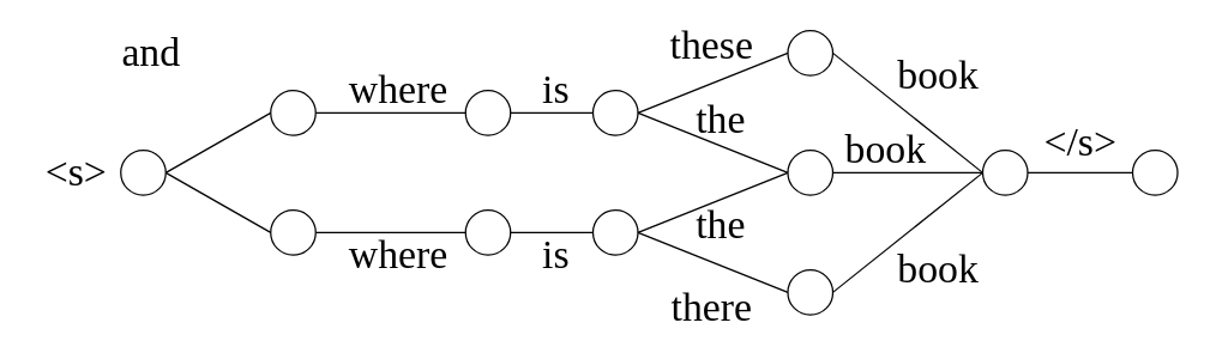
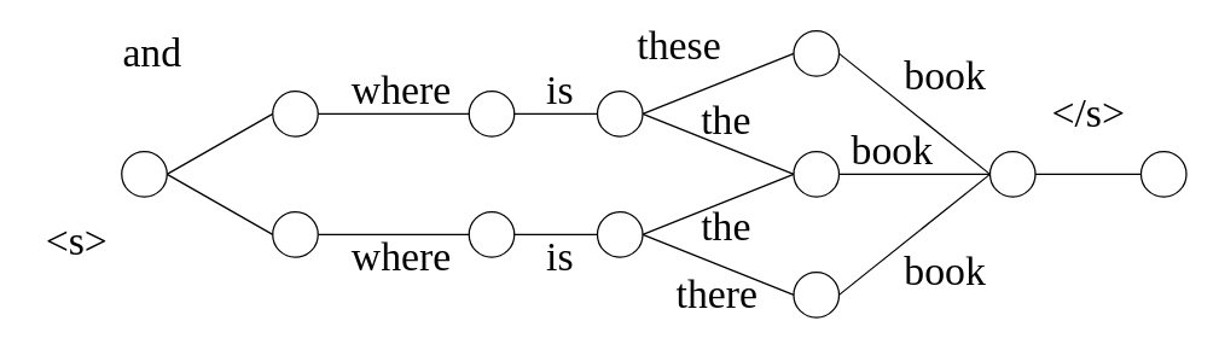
  <mxCell id="0" />
  <mxCell id="1" parent="0" />
  <mxCell id="2" style="rounded=0;orthogonalLoop=1;jettySize=auto;html=1;exitX=1;exitY=0.5;exitDx=0;exitDy=0;entryX=0;entryY=0.5;entryDx=0;entryDy=0;endArrow=none;endFill=0;fontColor=#000000;strokeColor=#000000;fillColor=#e51400;" parent="1" source="4" target="7" edge="1"><mxGeometry relative="1" as="geometry" /></mxCell>
  <mxCell id="3" style="edgeStyle=none;rounded=0;orthogonalLoop=1;jettySize=auto;html=1;exitX=1;exitY=0.5;exitDx=0;exitDy=0;entryX=0;entryY=0.5;entryDx=0;entryDy=0;endArrow=none;endFill=0;fontColor=#000000;strokeColor=#000000;fillColor=#e51400;" parent="1" source="24" target="10" edge="1"><mxGeometry relative="1" as="geometry" /></mxCell>
  <mxCell id="4" value="" style="ellipse;whiteSpace=wrap;html=1;aspect=fixed;fillColor=none;" parent="1" vertex="1"><mxGeometry x="310" y="60" width="30" height="30" as="geometry" /></mxCell>
  <mxCell id="5" style="edgeStyle=none;rounded=0;orthogonalLoop=1;jettySize=auto;html=1;exitX=1;exitY=0.5;exitDx=0;exitDy=0;entryX=0;entryY=0.5;entryDx=0;entryDy=0;endArrow=none;endFill=0;" parent="1" source="7" target="12" edge="1"><mxGeometry relative="1" as="geometry" /></mxCell>
  <mxCell id="6" style="edgeStyle=none;rounded=0;orthogonalLoop=1;jettySize=auto;html=1;exitX=1;exitY=0.5;exitDx=0;exitDy=0;entryX=0;entryY=0.5;entryDx=0;entryDy=0;endArrow=none;endFill=0;strokeColor=#000000;fillColor=#e51400;" parent="1" source="7" target="14" edge="1"><mxGeometry relative="1" as="geometry" /></mxCell>
  <mxCell id="7" value="" style="ellipse;whiteSpace=wrap;html=1;aspect=fixed;fillColor=none;fontColor=#000000;" parent="1" vertex="1"><mxGeometry x="395" y="60" width="30" height="30" as="geometry" /></mxCell>
  <mxCell id="8" style="edgeStyle=none;rounded=0;orthogonalLoop=1;jettySize=auto;html=1;exitX=1;exitY=0.5;exitDx=0;exitDy=0;endArrow=none;endFill=0;entryX=0;entryY=0.5;entryDx=0;entryDy=0;strokeColor=#000000;fillColor=#e51400;" parent="1" source="10" target="14" edge="1"><mxGeometry relative="1" as="geometry"><mxPoint x="595" y="140" as="targetPoint" /></mxGeometry></mxCell>
  <mxCell id="9" style="edgeStyle=none;rounded=0;orthogonalLoop=1;jettySize=auto;html=1;exitX=1;exitY=0.5;exitDx=0;exitDy=0;entryX=0;entryY=0.5;entryDx=0;entryDy=0;endArrow=none;endFill=0;" parent="1" source="10" target="16" edge="1"><mxGeometry relative="1" as="geometry" /></mxCell>
  <mxCell id="10" value="" style="ellipse;whiteSpace=wrap;html=1;aspect=fixed;fillColor=none;fontColor=#000000;" parent="1" vertex="1"><mxGeometry x="395" y="140" width="30" height="30" as="geometry" /></mxCell>
  <mxCell id="11" style="edgeStyle=none;rounded=0;orthogonalLoop=1;jettySize=auto;html=1;exitX=1;exitY=0.5;exitDx=0;exitDy=0;entryX=0;entryY=0.5;entryDx=0;entryDy=0;fontSize=18;endArrow=none;endFill=0;" parent="1" source="12" target="21" edge="1"><mxGeometry relative="1" as="geometry" /></mxCell>
  <mxCell id="12" value="" style="ellipse;whiteSpace=wrap;html=1;aspect=fixed;" parent="1" vertex="1"><mxGeometry x="525" y="20" width="30" height="30" as="geometry" /></mxCell>
  <mxCell id="13" style="edgeStyle=none;rounded=0;orthogonalLoop=1;jettySize=auto;html=1;exitX=1;exitY=0.5;exitDx=0;exitDy=0;entryX=0;entryY=0.5;entryDx=0;entryDy=0;fontSize=18;endArrow=none;endFill=0;" parent="1" source="14" target="21" edge="1"><mxGeometry relative="1" as="geometry" /></mxCell>
  <mxCell id="14" value="" style="ellipse;whiteSpace=wrap;html=1;aspect=fixed;fillColor=none;" parent="1" vertex="1"><mxGeometry x="525" y="100" width="30" height="30" as="geometry" /></mxCell>
  <mxCell id="15" style="edgeStyle=none;rounded=0;orthogonalLoop=1;jettySize=auto;html=1;exitX=1;exitY=0.5;exitDx=0;exitDy=0;entryX=0;entryY=0.5;entryDx=0;entryDy=0;fontSize=18;endArrow=none;endFill=0;" parent="1" source="16" target="21" edge="1"><mxGeometry relative="1" as="geometry"><mxPoint x="645" y="155" as="targetPoint" /></mxGeometry></mxCell>
  <mxCell id="16" value="" style="ellipse;whiteSpace=wrap;html=1;aspect=fixed;" parent="1" vertex="1"><mxGeometry x="525" y="180" width="30" height="30" as="geometry" /></mxCell>
  <mxCell id="17" style="edgeStyle=none;rounded=0;orthogonalLoop=1;jettySize=auto;html=1;exitX=1;exitY=0.5;exitDx=0;exitDy=0;entryX=0;entryY=0.5;entryDx=0;entryDy=0;fontSize=18;endArrow=none;endFill=0;" parent="1" source="19" target="4" edge="1"><mxGeometry relative="1" as="geometry" /></mxCell>
  <mxCell id="18" style="rounded=0;orthogonalLoop=1;jettySize=auto;html=1;exitX=1;exitY=0.5;exitDx=0;exitDy=0;entryX=0;entryY=0.5;entryDx=0;entryDy=0;fontFamily=Georgia;fontSize=27;endArrow=none;endFill=0;" parent="1" source="37" target="24" edge="1"><mxGeometry relative="1" as="geometry" /></mxCell>
  <mxCell id="19" value="" style="ellipse;whiteSpace=wrap;html=1;aspect=fixed;" parent="1" vertex="1"><mxGeometry x="180" y="60" width="30" height="30" as="geometry" /></mxCell>
  <mxCell id="20" style="edgeStyle=none;rounded=0;orthogonalLoop=1;jettySize=auto;html=1;exitX=1;exitY=0.5;exitDx=0;exitDy=0;entryX=0;entryY=0.5;entryDx=0;entryDy=0;fontSize=18;endArrow=none;endFill=0;" parent="1" source="21" target="22" edge="1"><mxGeometry relative="1" as="geometry" /></mxCell>
  <mxCell id="21" value="" style="ellipse;whiteSpace=wrap;html=1;aspect=fixed;" parent="1" vertex="1"><mxGeometry x="655" y="100" width="30" height="30" as="geometry" /></mxCell>
  <mxCell id="22" value="" style="ellipse;whiteSpace=wrap;html=1;aspect=fixed;" parent="1" vertex="1"><mxGeometry x="755" y="100" width="30" height="30" as="geometry" /></mxCell>
- <mxCell id="23" value="&lt;font style=&quot;font-size: 27px&quot; face=&quot;Georgia&quot;&gt;&amp;lt;s&amp;gt;&lt;/font&gt;" style="text;html=1;align=center;verticalAlign=middle;resizable=0;points=[];autosize=1;strokeColor=none;fillColor=none;" parent="1" vertex="1"><mxGeometry x="20" y="105" width="60" height="20" as="geometry" /></mxCell>
+ <mxCell id="23" value="&lt;font style=&quot;font-size: 27px&quot; face=&quot;Georgia&quot;&gt;&amp;lt;s&amp;gt;&lt;/font&gt;" style="text;html=1;align=center;verticalAlign=middle;resizable=0;points=[];autosize=1;strokeColor=none;fillColor=none;" parent="1" vertex="1"><mxGeometry x="20" y="150" width="60" height="20" as="geometry" /></mxCell>
  <mxCell id="24" value="" style="ellipse;whiteSpace=wrap;html=1;aspect=fixed;fillColor=none;" parent="1" vertex="1"><mxGeometry x="310" y="140" width="30" height="30" as="geometry" /></mxCell>
  <mxCell id="25" value="&lt;font style=&quot;font-size: 27px&quot; face=&quot;Georgia&quot;&gt;where&lt;/font&gt;" style="text;html=1;align=center;verticalAlign=middle;resizable=0;points=[];autosize=1;strokeColor=none;fillColor=none;" parent="1" vertex="1"><mxGeometry x="220" y="50" width="90" height="20" as="geometry" /></mxCell>
  <mxCell id="26" value="&lt;font style=&quot;font-size: 27px&quot; face=&quot;Georgia&quot;&gt;where&lt;/font&gt;" style="text;html=1;align=center;verticalAlign=middle;resizable=0;points=[];autosize=1;strokeColor=none;fillColor=none;" parent="1" vertex="1"><mxGeometry x="220" y="160" width="90" height="20" as="geometry" /></mxCell>
  <mxCell id="27" value="&lt;font style=&quot;font-size: 27px&quot; face=&quot;Georgia&quot;&gt;is&lt;/font&gt;" style="text;html=1;align=center;verticalAlign=middle;resizable=0;points=[];autosize=1;strokeColor=none;fillColor=none;fontColor=#000000;" parent="1" vertex="1"><mxGeometry x="350" y="50" width="40" height="20" as="geometry" /></mxCell>
  <mxCell id="28" value="&lt;font style=&quot;font-size: 27px&quot; face=&quot;Georgia&quot;&gt;is&lt;/font&gt;" style="text;html=1;align=center;verticalAlign=middle;resizable=0;points=[];autosize=1;strokeColor=none;fillColor=none;fontColor=#000000;" parent="1" vertex="1"><mxGeometry x="350" y="160" width="40" height="20" as="geometry" /></mxCell>
  <mxCell id="29" value="&lt;font style=&quot;font-size: 27px&quot; face=&quot;Georgia&quot;&gt;the&lt;/font&gt;" style="text;html=1;align=center;verticalAlign=middle;resizable=0;points=[];autosize=1;strokeColor=none;fillColor=none;fontColor=#000000;" parent="1" vertex="1"><mxGeometry x="455" y="140" width="50" height="20" as="geometry" /></mxCell>
  <mxCell id="30" value="&lt;font style=&quot;font-size: 27px&quot; face=&quot;Georgia&quot;&gt;the&lt;/font&gt;" style="text;html=1;align=center;verticalAlign=middle;resizable=0;points=[];autosize=1;strokeColor=none;fillColor=none;fontColor=#000000;" parent="1" vertex="1"><mxGeometry x="455" y="70" width="50" height="20" as="geometry" /></mxCell>
- <mxCell id="31" value="&lt;font style=&quot;font-size: 27px&quot; face=&quot;Georgia&quot;&gt;these&lt;/font&gt;" style="text;html=1;align=center;verticalAlign=middle;resizable=0;points=[];autosize=1;strokeColor=none;fillColor=none;" parent="1" vertex="1"><mxGeometry x="434" y="20" width="80" height="20" as="geometry" /></mxCell>
- <mxCell id="32" value="&lt;font style=&quot;font-size: 27px&quot; face=&quot;Georgia&quot;&gt;there&lt;/font&gt;" style="text;html=1;align=center;verticalAlign=middle;resizable=0;points=[];autosize=1;strokeColor=none;fillColor=none;fontColor=#000000;" parent="1" vertex="1"><mxGeometry x="434" y="195" width="80" height="20" as="geometry" /></mxCell>
+ <mxCell id="31" value="&lt;font style=&quot;font-size: 27px&quot; face=&quot;Georgia&quot;&gt;these&lt;/font&gt;" style="text;html=1;align=center;verticalAlign=middle;resizable=0;points=[];autosize=1;strokeColor=none;fillColor=none;" parent="1" vertex="1"><mxGeometry x="409" y="20" width="80" height="20" as="geometry" /></mxCell>
+ <mxCell id="32" value="&lt;font style=&quot;font-size: 27px&quot; face=&quot;Georgia&quot;&gt;there&lt;/font&gt;" style="text;html=1;align=center;verticalAlign=middle;resizable=0;points=[];autosize=1;strokeColor=none;fillColor=none;fontColor=#000000;" parent="1" vertex="1"><mxGeometry x="434" y="185" width="80" height="20" as="geometry" /></mxCell>
  <mxCell id="33" value="&lt;font style=&quot;font-size: 27px&quot; face=&quot;Georgia&quot;&gt;book&lt;/font&gt;" style="text;html=1;align=center;verticalAlign=middle;resizable=0;points=[];autosize=1;strokeColor=none;fillColor=none;" parent="1" vertex="1"><mxGeometry x="590" y="40" width="70" height="20" as="geometry" /></mxCell>
  <mxCell id="34" value="&lt;font style=&quot;font-size: 27px&quot; face=&quot;Georgia&quot;&gt;book&lt;/font&gt;" style="text;html=1;align=center;verticalAlign=middle;resizable=0;points=[];autosize=1;strokeColor=none;fillColor=none;" parent="1" vertex="1"><mxGeometry x="555" y="90" width="70" height="20" as="geometry" /></mxCell>
- <mxCell id="35" value="&lt;font style=&quot;font-size: 27px&quot; face=&quot;Georgia&quot;&gt;&amp;lt;/s&amp;gt;&lt;/font&gt;" style="text;html=1;align=center;verticalAlign=middle;resizable=0;points=[];autosize=1;strokeColor=none;fillColor=none;" parent="1" vertex="1"><mxGeometry x="685" y="85" width="70" height="20" as="geometry" /></mxCell>
+ <mxCell id="35" value="&lt;font style=&quot;font-size: 27px&quot; face=&quot;Georgia&quot;&gt;&amp;lt;/s&amp;gt;&lt;/font&gt;" style="text;html=1;align=center;verticalAlign=middle;resizable=0;points=[];autosize=1;strokeColor=none;fillColor=none;" parent="1" vertex="1"><mxGeometry x="685" y="65" width="70" height="20" as="geometry" /></mxCell>
  <mxCell id="36" value="&lt;font style=&quot;font-size: 27px&quot; face=&quot;Georgia&quot;&gt;book&lt;br&gt;&lt;/font&gt;" style="text;html=1;align=center;verticalAlign=middle;resizable=0;points=[];autosize=1;strokeColor=none;fillColor=none;" parent="1" vertex="1"><mxGeometry x="590" y="170" width="70" height="20" as="geometry" /></mxCell>
  <mxCell id="37" value="" style="ellipse;whiteSpace=wrap;html=1;aspect=fixed;" parent="1" vertex="1"><mxGeometry x="180" y="140" width="30" height="30" as="geometry" /></mxCell>
  <mxCell id="38" style="rounded=0;orthogonalLoop=1;jettySize=auto;html=1;exitX=1;exitY=0.5;exitDx=0;exitDy=0;entryX=0;entryY=0.5;entryDx=0;entryDy=0;endArrow=none;endFill=0;" parent="1" source="40" target="19" edge="1"><mxGeometry relative="1" as="geometry" /></mxCell>
  <mxCell id="39" style="rounded=0;orthogonalLoop=1;jettySize=auto;html=1;exitX=1;exitY=0.5;exitDx=0;exitDy=0;entryX=0;entryY=0.5;entryDx=0;entryDy=0;endArrow=none;endFill=0;" parent="1" source="40" target="37" edge="1"><mxGeometry relative="1" as="geometry" /></mxCell>
  <mxCell id="40" value="" style="ellipse;whiteSpace=wrap;html=1;aspect=fixed;" parent="1" vertex="1"><mxGeometry x="80" y="100" width="30" height="30" as="geometry" /></mxCell>
  <mxCell id="41" value="&lt;font style=&quot;font-size: 27px&quot; face=&quot;Georgia&quot;&gt;and&lt;/font&gt;" style="text;html=1;align=center;verticalAlign=middle;resizable=0;points=[];autosize=1;strokeColor=none;fillColor=none;" parent="1" vertex="1"><mxGeometry x="70" y="25" width="60" height="20" as="geometry" /></mxCell>
